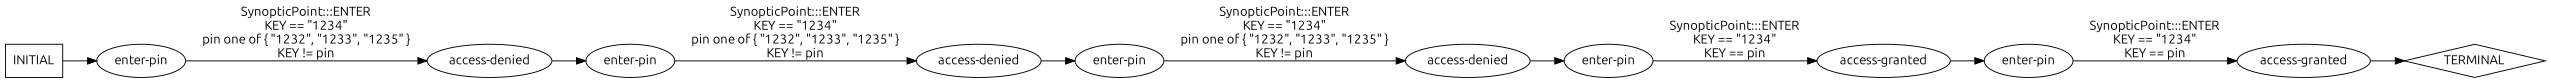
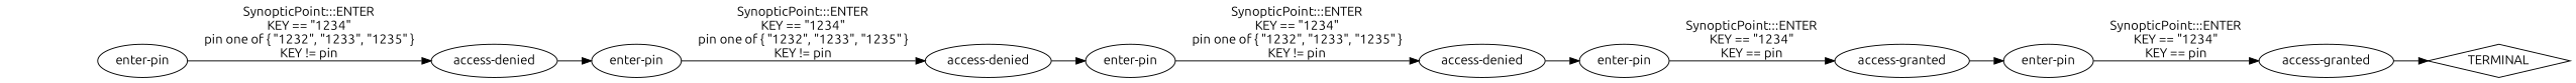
  digraph {
    rankdir=LR
    fontname=Ubuntu
    node [fontname=Ubuntu]
    edge [fontname=Ubuntu]
    n1 [label="access-denied"]
    n2 [label="enter-pin"]
    n3 [label="access-denied"]
    n4 [label="enter-pin"]
    n5 [label="access-denied"]
    n6 [label="enter-pin"]
    n7 [label="access-granted"]
    n8 [label="enter-pin"]
    n9 [label="access-granted"]
    n10 [label=TERMINAL shape=diamond]
    n11 [label="enter-pin"]
-   n12 [label=INITIAL shape=box]
    n1 -> n2
    n2 -> n3 [label="SynopticPoint:::ENTER\nKEY == \"1234\"\npin one of { \"1232\", \"1233\", \"1235\" }\nKEY != pin\n"]
    n3 -> n4
    n4 -> n5 [label="SynopticPoint:::ENTER\nKEY == \"1234\"\npin one of { \"1232\", \"1233\", \"1235\" }\nKEY != pin\n"]
    n5 -> n6
    n6 -> n7 [label="SynopticPoint:::ENTER\nKEY == \"1234\"\nKEY == pin\n"]
    n7 -> n8
    n8 -> n9 [label="SynopticPoint:::ENTER\nKEY == \"1234\"\nKEY == pin\n"]
    n9 -> n10
    n11 -> n1 [label="SynopticPoint:::ENTER\nKEY == \"1234\"\npin one of { \"1232\", \"1233\", \"1235\" }\nKEY != pin\n"]
-   n12 -> n11
  }
